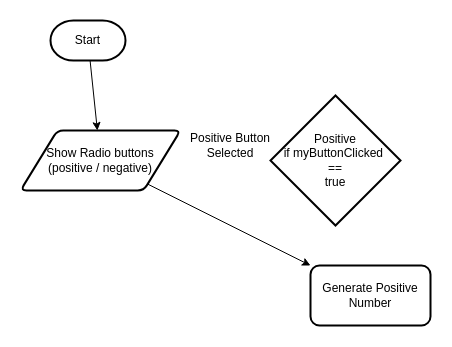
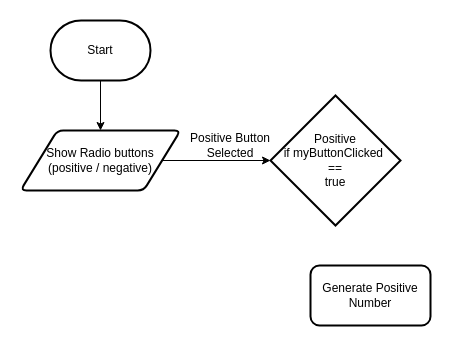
  <mxCell id="0" />
  <mxCell id="1" parent="0" />
  <mxCell id="2" value="" style="edgeStyle=none;html=1;" parent="1" source="3" target="5" edge="1"><mxGeometry relative="1" as="geometry" /></mxCell>
- <mxCell id="3" value="Start" style="strokeWidth=2;html=1;shape=mxgraph.flowchart.terminator;whiteSpace=wrap;" parent="1" vertex="1"><mxGeometry x="50" y="20" width="75" height="40" as="geometry" /></mxCell>
- <mxCell id="4" value="" style="edgeStyle=none;html=1;" edge="1" parent="1" source="5" target="8"><mxGeometry relative="1" as="geometry" /></mxCell>
+ <mxCell id="3" value="Start" style="strokeWidth=2;html=1;shape=mxgraph.flowchart.terminator;whiteSpace=wrap;" parent="1" vertex="1"><mxGeometry x="50" y="20" width="100" height="60" as="geometry" /></mxCell>
+ <mxCell id="4" value="" style="edgeStyle=none;html=1;" edge="1" parent="1" source="5" target="6"><mxGeometry relative="1" as="geometry" /></mxCell>
  <mxCell id="5" value="Show Radio buttons&lt;br&gt;(positive / negative)" style="shape=parallelogram;html=1;strokeWidth=2;perimeter=parallelogramPerimeter;whiteSpace=wrap;rounded=1;arcSize=12;size=0.23;" parent="1" vertex="1"><mxGeometry x="20" y="130" width="160" height="60" as="geometry" /></mxCell>
  <mxCell id="6" value="Positive&lt;br&gt;if myButtonClicked&amp;nbsp;&lt;br&gt;==&lt;br&gt;true" style="strokeWidth=2;html=1;shape=mxgraph.flowchart.decision;whiteSpace=wrap;" parent="1" vertex="1"><mxGeometry x="270" y="95" width="130" height="130" as="geometry" /></mxCell>
  <mxCell id="7" value="Positive Button Selected" style="text;html=1;strokeColor=none;fillColor=none;align=center;verticalAlign=middle;whiteSpace=wrap;rounded=0;" vertex="1" parent="1"><mxGeometry x="170" y="130" width="120" height="30" as="geometry" /></mxCell>
  <mxCell id="8" value="Generate Positive&lt;br&gt;Number" style="rounded=1;whiteSpace=wrap;html=1;strokeWidth=2;" vertex="1" parent="1"><mxGeometry x="310" y="265" width="120" height="60" as="geometry" /></mxCell>
